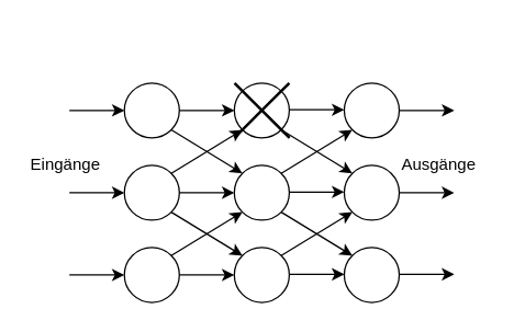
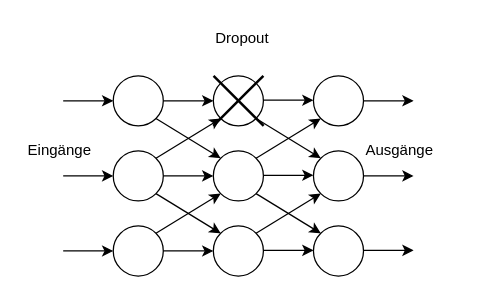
  <mxCell id="0" />
  <mxCell id="1" parent="0" />
  <mxCell id="2" value="" style="ellipse;whiteSpace=wrap;html=1;aspect=fixed;" parent="1" vertex="1"><mxGeometry x="90" y="60" width="40" height="40" as="geometry" /></mxCell>
  <mxCell id="3" value="" style="endArrow=classic;html=1;entryX=0;entryY=0.5;entryDx=0;entryDy=0;" parent="1" target="2" edge="1"><mxGeometry width="50" height="50" relative="1" as="geometry"><mxPoint x="50" y="80" as="sourcePoint" /><mxPoint x="30" y="130" as="targetPoint" /></mxGeometry></mxCell>
  <mxCell id="4" value="Eingänge" style="text;html=1;resizable=0;points=[];autosize=1;align=left;verticalAlign=top;spacingTop=-4;" parent="1" vertex="1"><mxGeometry x="20" y="110" width="70" height="20" as="geometry" /></mxCell>
  <mxCell id="5" value="" style="ellipse;whiteSpace=wrap;html=1;aspect=fixed;" parent="1" vertex="1"><mxGeometry x="170" y="60" width="40" height="40" as="geometry" /></mxCell>
  <mxCell id="6" value="" style="ellipse;whiteSpace=wrap;html=1;aspect=fixed;" parent="1" vertex="1"><mxGeometry x="250" y="60" width="40" height="40" as="geometry" /></mxCell>
  <mxCell id="7" value="" style="endArrow=classic;html=1;entryX=0;entryY=0.5;entryDx=0;entryDy=0;" parent="1" edge="1"><mxGeometry width="50" height="50" relative="1" as="geometry"><mxPoint x="130" y="80" as="sourcePoint" /><mxPoint x="170" y="80" as="targetPoint" /></mxGeometry></mxCell>
  <mxCell id="8" value="" style="endArrow=classic;html=1;entryX=0;entryY=0.5;entryDx=0;entryDy=0;" parent="1" edge="1"><mxGeometry width="50" height="50" relative="1" as="geometry"><mxPoint x="210" y="79.5" as="sourcePoint" /><mxPoint x="250" y="79.5" as="targetPoint" /></mxGeometry></mxCell>
  <mxCell id="9" value="" style="ellipse;whiteSpace=wrap;html=1;aspect=fixed;" parent="1" vertex="1"><mxGeometry x="90" y="120" width="40" height="40" as="geometry" /></mxCell>
  <mxCell id="10" value="" style="endArrow=classic;html=1;entryX=0;entryY=0.5;entryDx=0;entryDy=0;" parent="1" target="9" edge="1"><mxGeometry width="50" height="50" relative="1" as="geometry"><mxPoint x="50" y="140" as="sourcePoint" /><mxPoint x="30" y="190" as="targetPoint" /></mxGeometry></mxCell>
  <mxCell id="11" value="" style="ellipse;whiteSpace=wrap;html=1;aspect=fixed;" parent="1" vertex="1"><mxGeometry x="170" y="120" width="40" height="40" as="geometry" /></mxCell>
  <mxCell id="12" value="" style="ellipse;whiteSpace=wrap;html=1;aspect=fixed;" parent="1" vertex="1"><mxGeometry x="250" y="120" width="40" height="40" as="geometry" /></mxCell>
  <mxCell id="13" value="" style="endArrow=classic;html=1;entryX=0;entryY=0.5;entryDx=0;entryDy=0;" parent="1" edge="1"><mxGeometry width="50" height="50" relative="1" as="geometry"><mxPoint x="130" y="140" as="sourcePoint" /><mxPoint x="170" y="140" as="targetPoint" /></mxGeometry></mxCell>
  <mxCell id="14" value="" style="endArrow=classic;html=1;entryX=0;entryY=0.5;entryDx=0;entryDy=0;" parent="1" edge="1"><mxGeometry width="50" height="50" relative="1" as="geometry"><mxPoint x="210" y="139.5" as="sourcePoint" /><mxPoint x="250" y="139.5" as="targetPoint" /></mxGeometry></mxCell>
  <mxCell id="15" value="" style="ellipse;whiteSpace=wrap;html=1;aspect=fixed;" parent="1" vertex="1"><mxGeometry x="90" y="180" width="40" height="40" as="geometry" /></mxCell>
  <mxCell id="16" value="" style="endArrow=classic;html=1;entryX=0;entryY=0.5;entryDx=0;entryDy=0;" parent="1" target="15" edge="1"><mxGeometry width="50" height="50" relative="1" as="geometry"><mxPoint x="50" y="200" as="sourcePoint" /><mxPoint x="30" y="250" as="targetPoint" /></mxGeometry></mxCell>
  <mxCell id="17" value="" style="ellipse;whiteSpace=wrap;html=1;aspect=fixed;" parent="1" vertex="1"><mxGeometry x="170" y="180" width="40" height="40" as="geometry" /></mxCell>
  <mxCell id="18" value="" style="ellipse;whiteSpace=wrap;html=1;aspect=fixed;" parent="1" vertex="1"><mxGeometry x="250" y="180" width="40" height="40" as="geometry" /></mxCell>
  <mxCell id="19" value="" style="endArrow=classic;html=1;entryX=0;entryY=0.5;entryDx=0;entryDy=0;" parent="1" edge="1"><mxGeometry width="50" height="50" relative="1" as="geometry"><mxPoint x="130" y="200" as="sourcePoint" /><mxPoint x="170" y="200" as="targetPoint" /></mxGeometry></mxCell>
  <mxCell id="20" value="" style="endArrow=classic;html=1;entryX=0;entryY=0.5;entryDx=0;entryDy=0;" parent="1" edge="1"><mxGeometry width="50" height="50" relative="1" as="geometry"><mxPoint x="210" y="199.5" as="sourcePoint" /><mxPoint x="250" y="199.5" as="targetPoint" /></mxGeometry></mxCell>
  <mxCell id="21" value="" style="endArrow=classic;html=1;exitX=1;exitY=1;exitDx=0;exitDy=0;entryX=0;entryY=0;entryDx=0;entryDy=0;" parent="1" source="2" target="11" edge="1"><mxGeometry width="50" height="50" relative="1" as="geometry"><mxPoint x="-40" y="290" as="sourcePoint" /><mxPoint x="20" y="280" as="targetPoint" /></mxGeometry></mxCell>
  <mxCell id="22" value="" style="endArrow=classic;html=1;exitX=1;exitY=1;exitDx=0;exitDy=0;entryX=0;entryY=0;entryDx=0;entryDy=0;" parent="1" source="9" target="17" edge="1"><mxGeometry width="50" height="50" relative="1" as="geometry"><mxPoint x="124.142" y="150.142" as="sourcePoint" /><mxPoint x="175.858" y="181.858" as="targetPoint" /></mxGeometry></mxCell>
  <mxCell id="23" value="" style="endArrow=classic;html=1;exitX=1;exitY=1;exitDx=0;exitDy=0;entryX=0;entryY=0;entryDx=0;entryDy=0;" parent="1" source="11" target="18" edge="1"><mxGeometry width="50" height="50" relative="1" as="geometry"><mxPoint x="144.142" y="114.142" as="sourcePoint" /><mxPoint x="195.858" y="145.858" as="targetPoint" /></mxGeometry></mxCell>
  <mxCell id="24" value="" style="endArrow=classic;html=1;exitX=1;exitY=0;exitDx=0;exitDy=0;entryX=0;entryY=1;entryDx=0;entryDy=0;" parent="1" source="11" target="6" edge="1"><mxGeometry width="50" height="50" relative="1" as="geometry"><mxPoint x="154.142" y="124.142" as="sourcePoint" /><mxPoint x="205.858" y="155.858" as="targetPoint" /></mxGeometry></mxCell>
  <mxCell id="25" value="" style="endArrow=classic;html=1;exitX=1;exitY=0;exitDx=0;exitDy=0;entryX=0;entryY=1;entryDx=0;entryDy=0;" parent="1" source="15" target="11" edge="1"><mxGeometry width="50" height="50" relative="1" as="geometry"><mxPoint x="164.142" y="134.142" as="sourcePoint" /><mxPoint x="215.858" y="165.858" as="targetPoint" /></mxGeometry></mxCell>
  <mxCell id="26" value="" style="endArrow=classic;html=1;exitX=1;exitY=0;exitDx=0;exitDy=0;entryX=0;entryY=1;entryDx=0;entryDy=0;" parent="1" source="9" target="5" edge="1"><mxGeometry width="50" height="50" relative="1" as="geometry"><mxPoint x="174.142" y="144.142" as="sourcePoint" /><mxPoint x="225.858" y="175.858" as="targetPoint" /></mxGeometry></mxCell>
  <mxCell id="27" value="" style="endArrow=classic;html=1;entryX=0;entryY=0.5;entryDx=0;entryDy=0;" parent="1" edge="1"><mxGeometry width="50" height="50" relative="1" as="geometry"><mxPoint x="290" y="80" as="sourcePoint" /><mxPoint x="330" y="80" as="targetPoint" /></mxGeometry></mxCell>
  <mxCell id="28" value="" style="endArrow=classic;html=1;entryX=0;entryY=0.5;entryDx=0;entryDy=0;" parent="1" edge="1"><mxGeometry width="50" height="50" relative="1" as="geometry"><mxPoint x="290" y="140" as="sourcePoint" /><mxPoint x="330" y="140" as="targetPoint" /></mxGeometry></mxCell>
  <mxCell id="29" value="" style="endArrow=classic;html=1;entryX=0;entryY=0.5;entryDx=0;entryDy=0;" parent="1" edge="1"><mxGeometry width="50" height="50" relative="1" as="geometry"><mxPoint x="290" y="199.5" as="sourcePoint" /><mxPoint x="330" y="199.5" as="targetPoint" /></mxGeometry></mxCell>
  <mxCell id="30" value="Ausgänge" style="text;html=1;resizable=0;points=[];autosize=1;align=left;verticalAlign=top;spacingTop=-4;" parent="1" vertex="1"><mxGeometry x="290" y="110" width="70" height="20" as="geometry" /></mxCell>
  <mxCell id="31" value="" style="endArrow=classic;html=1;exitX=1;exitY=0;exitDx=0;exitDy=0;entryX=0;entryY=1;entryDx=0;entryDy=0;" parent="1" source="17" target="12" edge="1"><mxGeometry width="50" height="50" relative="1" as="geometry"><mxPoint x="214.142" y="135.858" as="sourcePoint" /><mxPoint x="240" y="170" as="targetPoint" /></mxGeometry></mxCell>
  <mxCell id="32" value="" style="endArrow=classic;html=1;exitX=1;exitY=1;exitDx=0;exitDy=0;entryX=0;entryY=0;entryDx=0;entryDy=0;" parent="1" source="5" target="12" edge="1"><mxGeometry width="50" height="50" relative="1" as="geometry"><mxPoint x="224.142" y="145.858" as="sourcePoint" /><mxPoint x="275.858" y="114.142" as="targetPoint" /></mxGeometry></mxCell>
  <mxCell id="33" value="" style="endArrow=none;html=1;strokeWidth=2;" edge="1" parent="1"><mxGeometry width="50" height="50" relative="1" as="geometry"><mxPoint x="170" y="100" as="sourcePoint" /><mxPoint x="210" y="60" as="targetPoint" /><Array as="points"><mxPoint x="190" y="80" /></Array></mxGeometry></mxCell>
  <mxCell id="34" value="" style="endArrow=none;html=1;shadow=0;strokeWidth=2;" edge="1" parent="1"><mxGeometry width="50" height="50" relative="1" as="geometry"><mxPoint x="210.167" y="100" as="sourcePoint" /><mxPoint x="170.167" y="60" as="targetPoint" /></mxGeometry></mxCell>
+ <mxCell id="35" value="Dropout" style="text;html=1;resizable=0;points=[];autosize=1;align=left;verticalAlign=top;spacingTop=-4;" vertex="1" parent="1"><mxGeometry x="170" y="20" width="60" height="20" as="geometry" /></mxCell>
